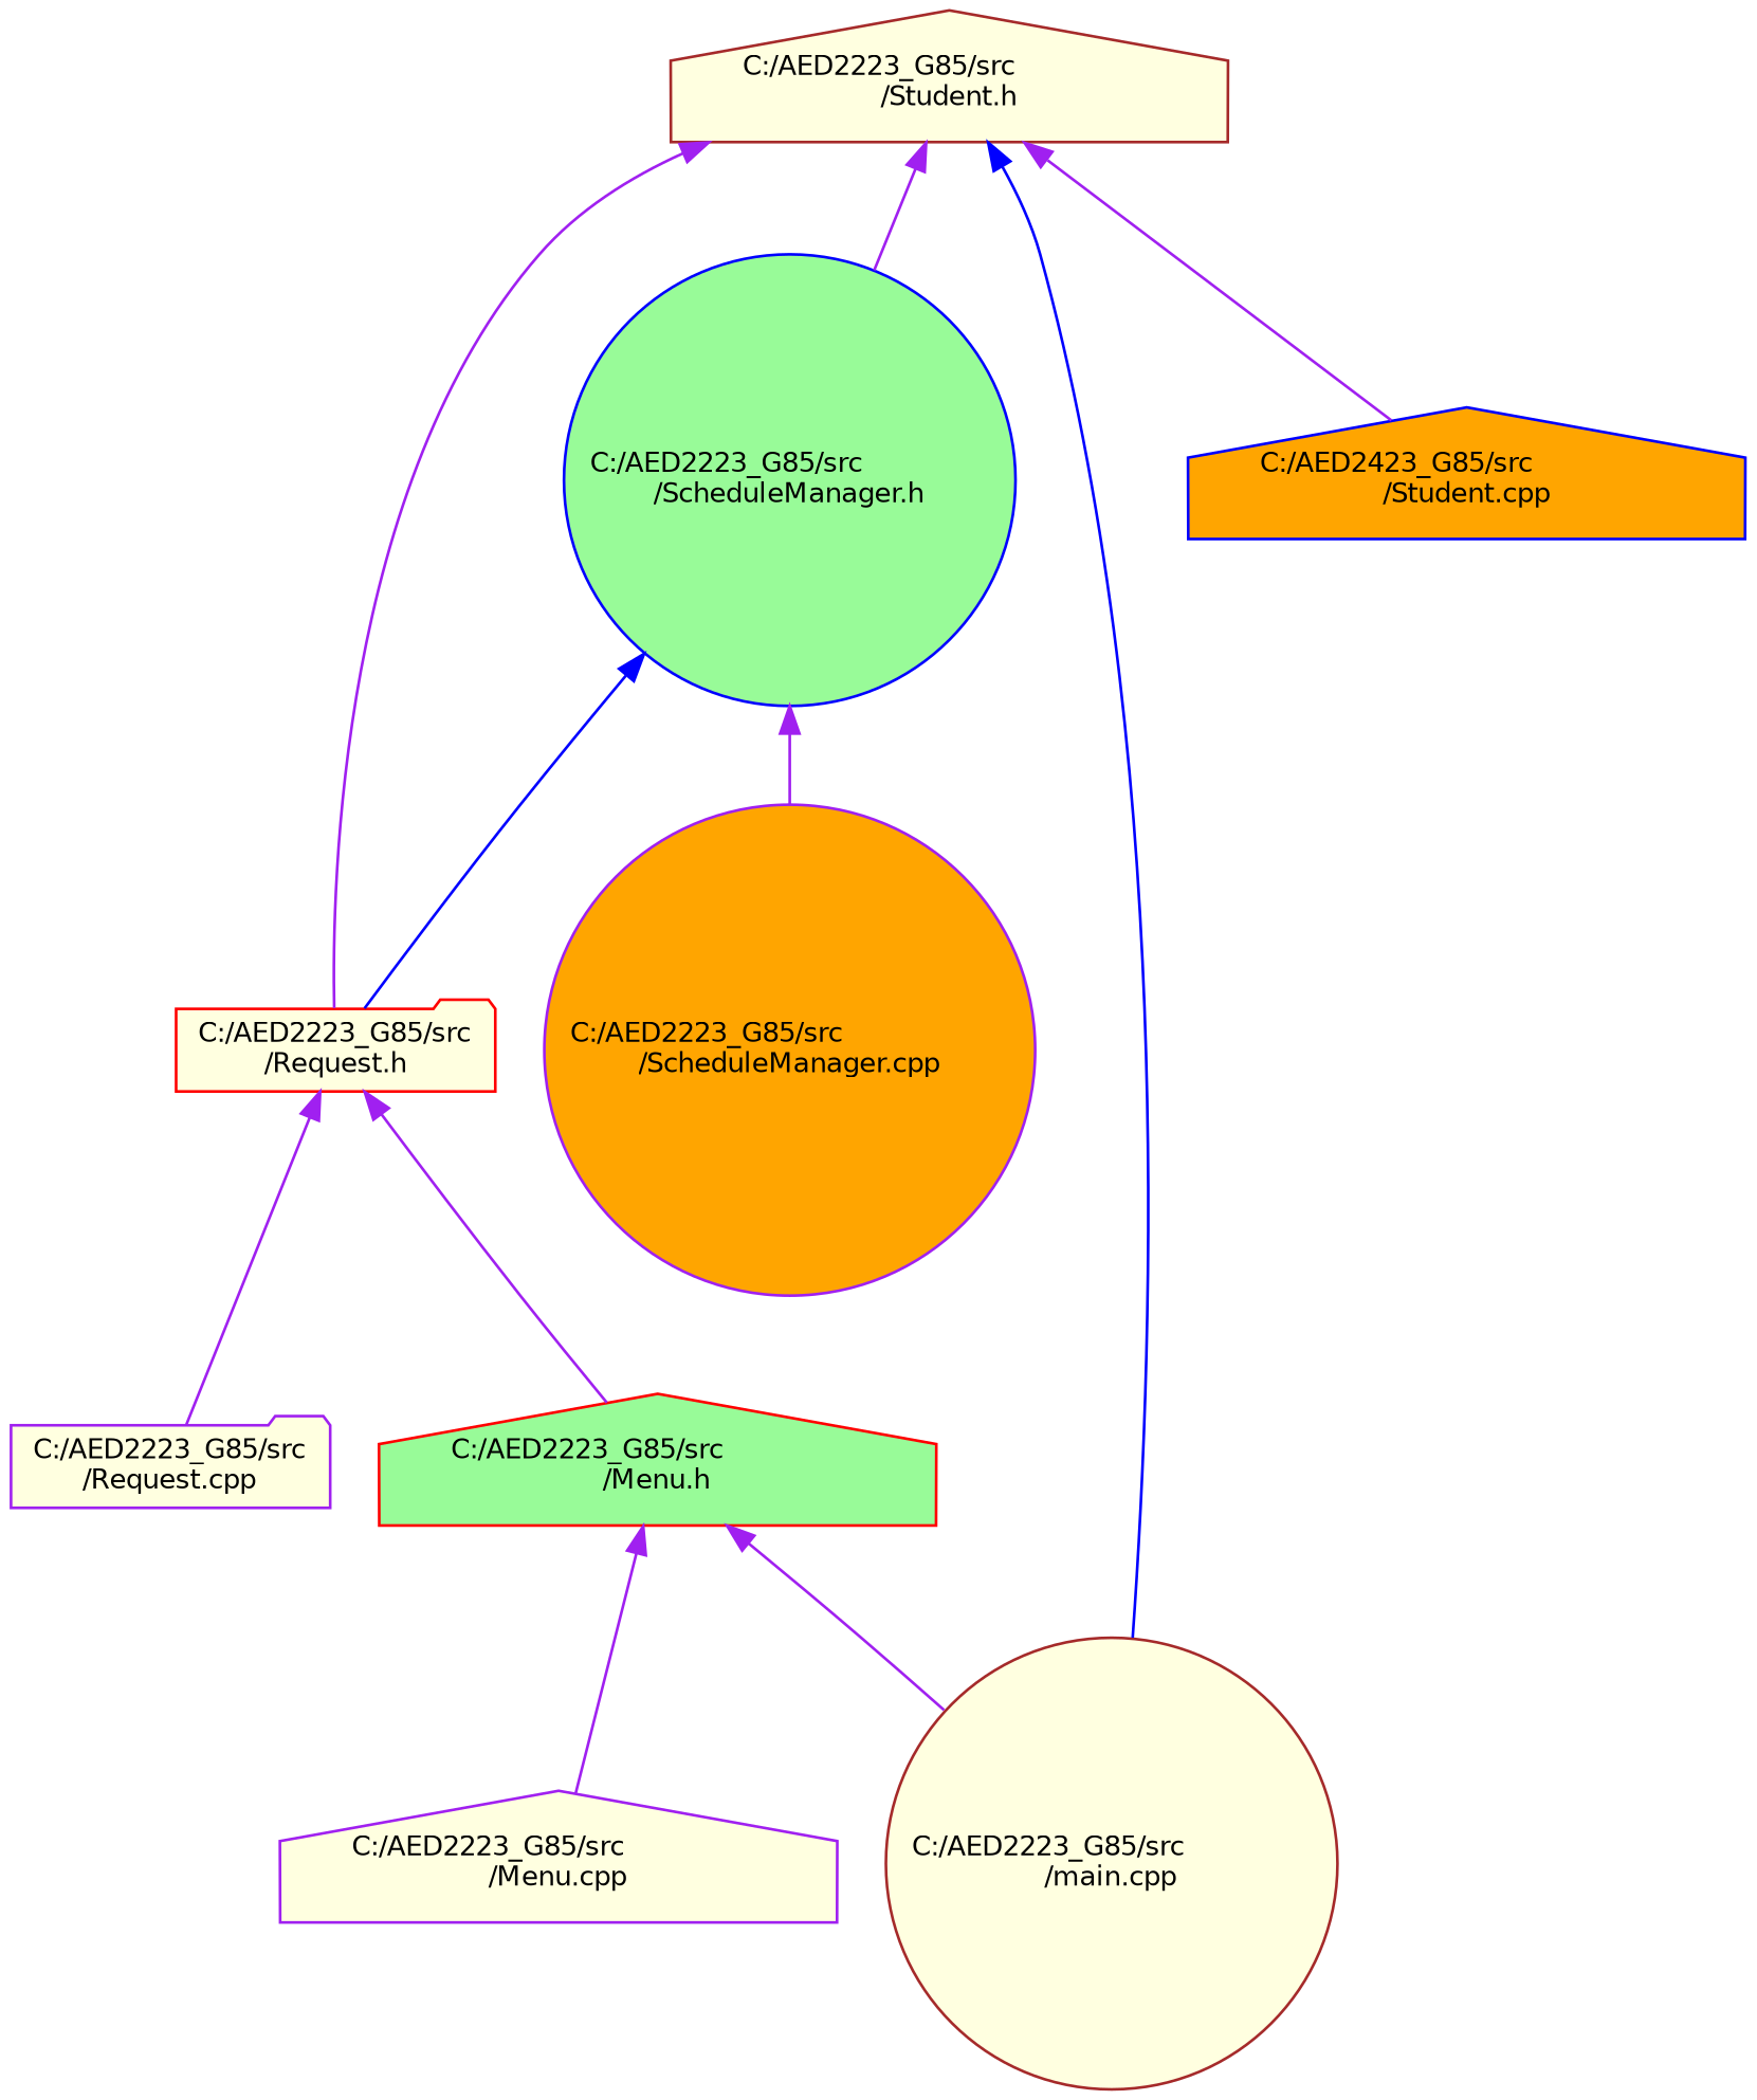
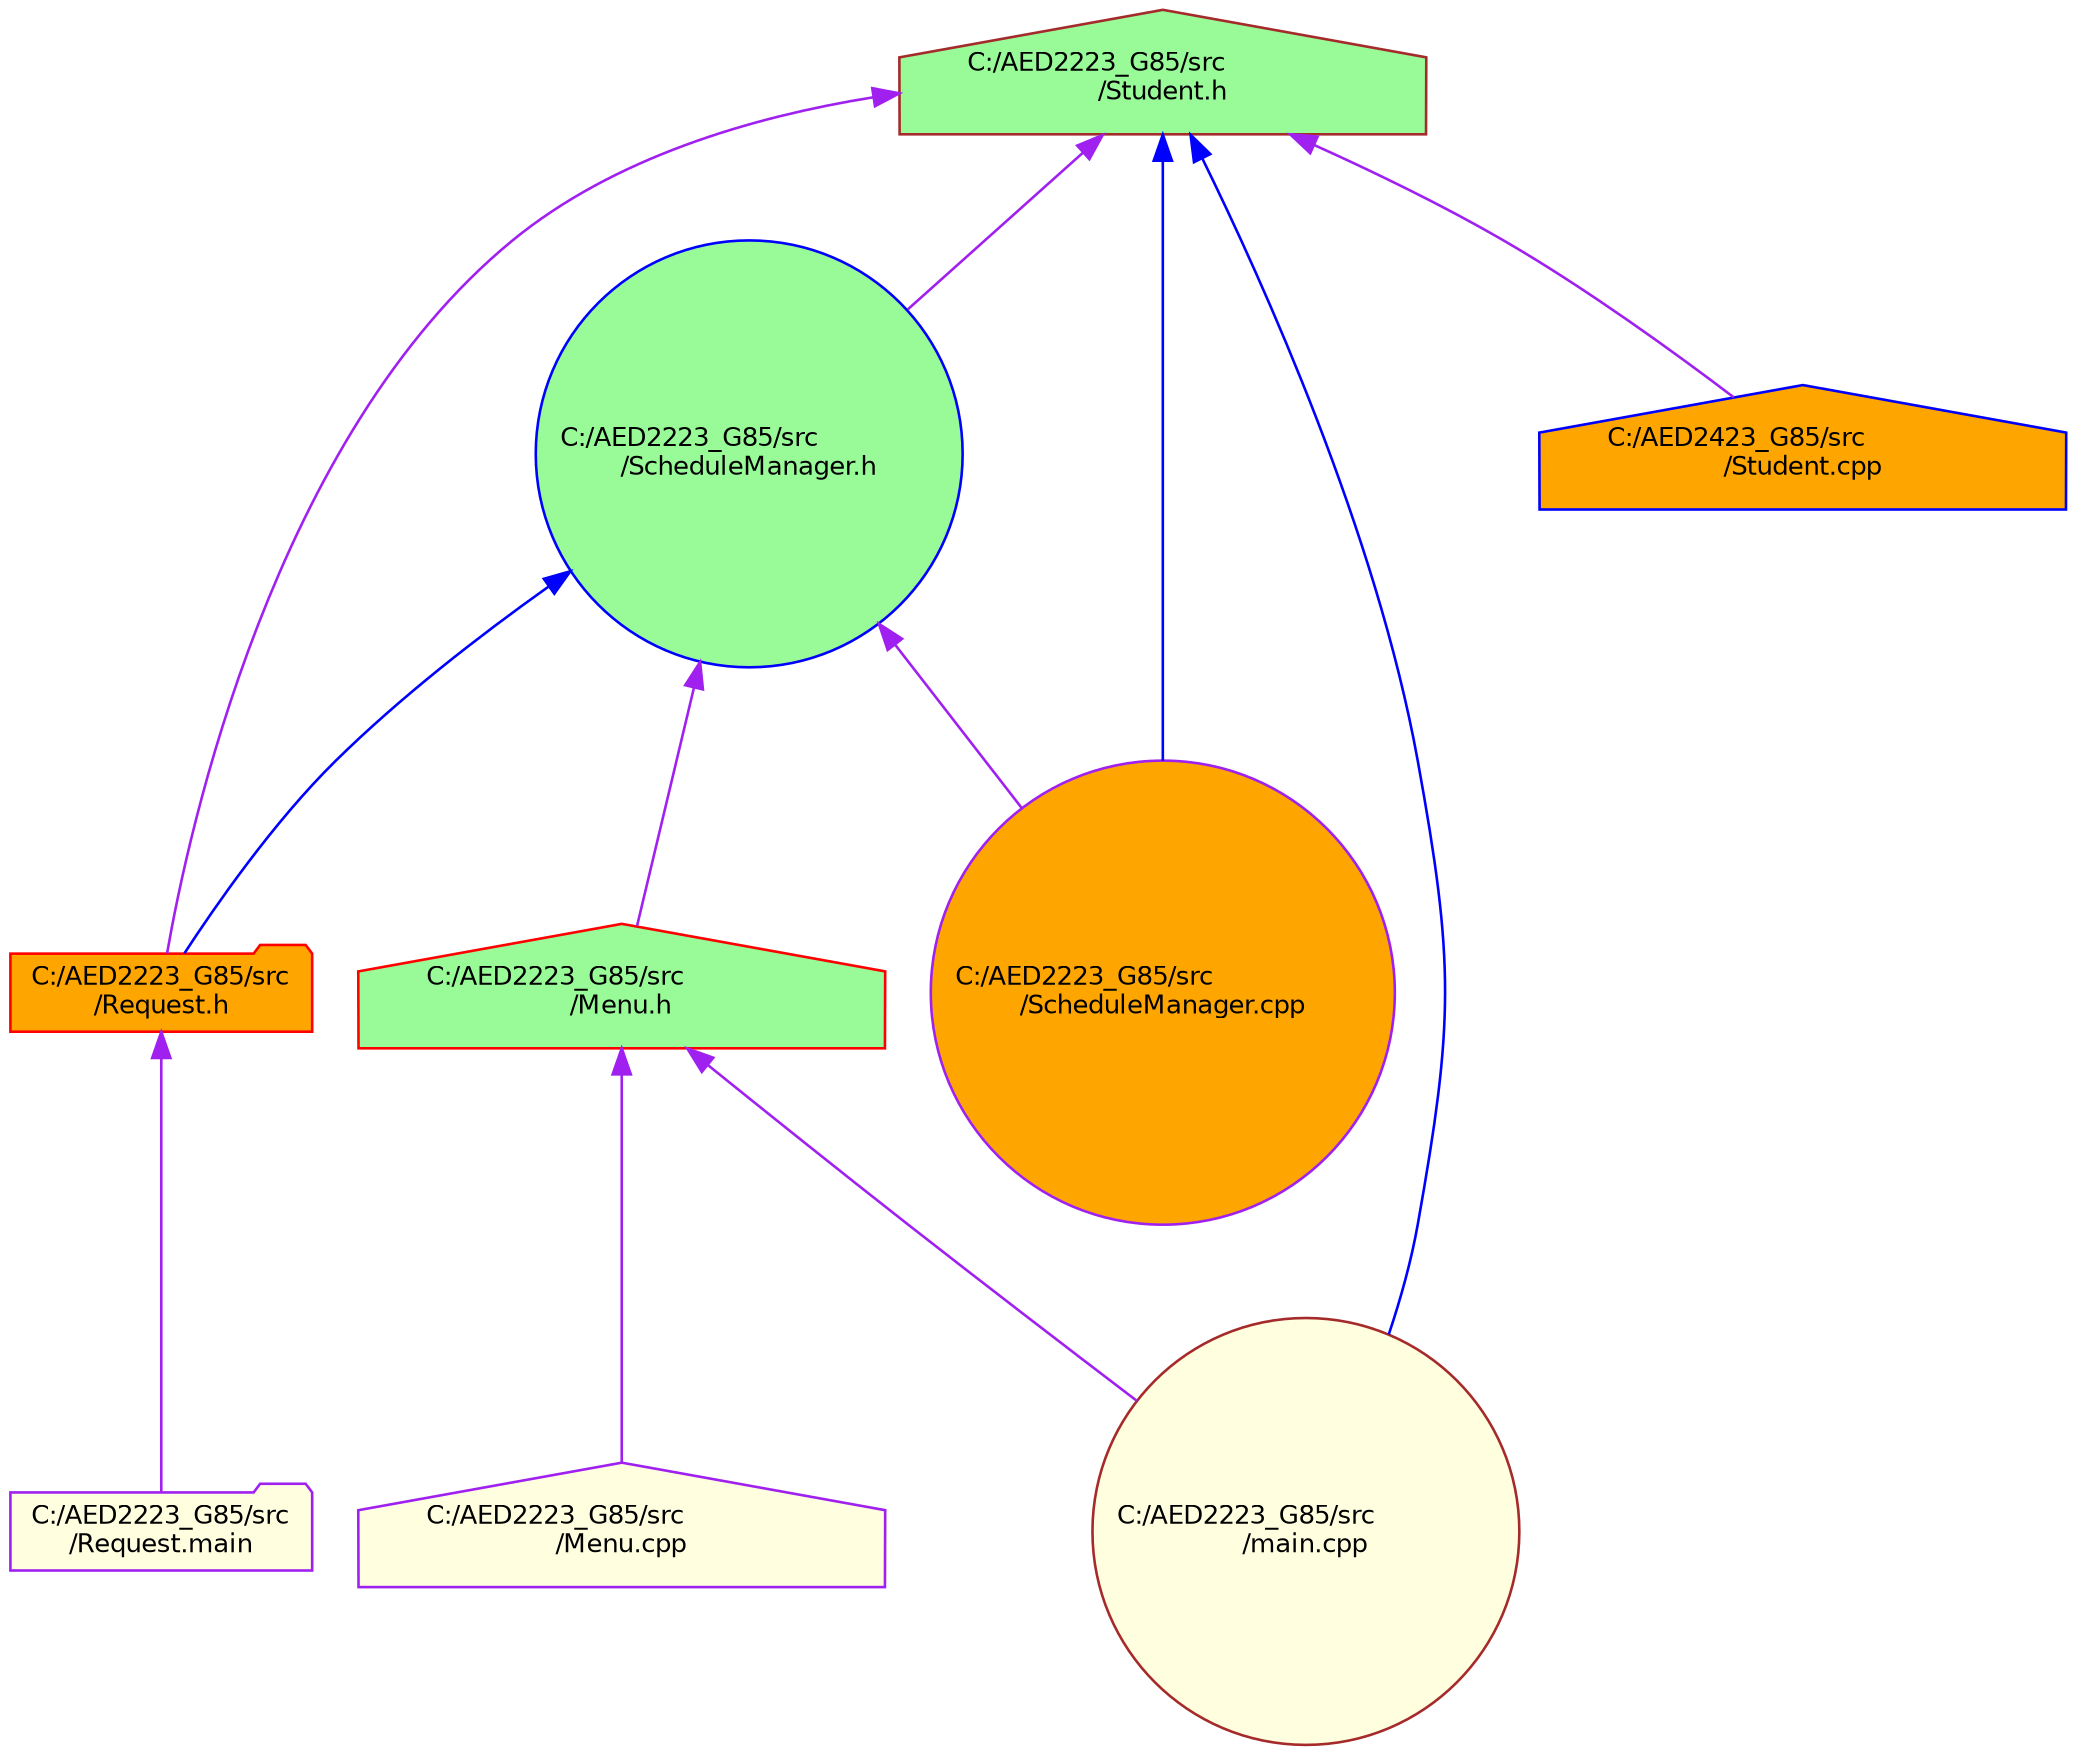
  digraph {
    node [color=purple fillcolor=lightyellow fontname=Helvetica fontsize=10 shape=house style=filled]
    edge [color=purple dir=back fontname=Helvetica fontsize=10 labelfontname=Helvetica labelfontsize=10 style=solid]
-   n1 [color=brown fontcolor=black height=0.2 label="C:/AED2223_G85/src\l/Student.h" width=0.4]
-   n2 [color=red height=0.2 label="C:/AED2223_G85/src\l/Request.h" shape=folder width=0.4]
+   n1 [color=brown fillcolor=palegreen fontcolor=black height=0.2 label="C:/AED2223_G85/src\l/Student.h" width=0.4]
+   n2 [color=red fillcolor=orange height=0.2 label="C:/AED2223_G85/src\l/Request.h" shape=folder width=0.4]
    n3 [color=blue fillcolor=palegreen height=0.2 label="C:/AED2223_G85/src\l/ScheduleManager.h" shape=circle width=0.4]
    n4 [color=brown height=0.2 label="C:/AED2223_G85/src\l/main.cpp" shape=circle width=0.4]
    n5 [fillcolor=orange height=0.2 label="C:/AED2223_G85/src\l/ScheduleManager.cpp" shape=circle width=0.4]
    n6 [color=blue fillcolor=orange height=0.2 label="C:/AED2423_G85/src\l/Student.cpp" width=0.4]
-   n7 [height=0.2 label="C:/AED2223_G85/src\l/Request.cpp" shape=folder width=0.4]
+   n7 [height=0.2 label="C:/AED2223_G85/src\l/Request.main" shape=folder width=0.4]
    n8 [color=red fillcolor=palegreen height=0.2 label="C:/AED2223_G85/src\l/Menu.h" width=0.4]
    n9 [height=0.2 label="C:/AED2223_G85/src\l/Menu.cpp" width=0.4]
    n1 -> n2
    n1 -> n3
    n1 -> n4 [color=blue]
+   n1 -> n5 [color=blue]
    n1 -> n6
    n2 -> n7
    n3 -> n2 [color=blue]
    n3 -> n5
-   n2 -> n8
+   n3 -> n8
    n8 -> n4
    n8 -> n9
  }
